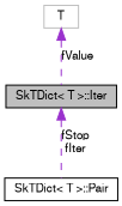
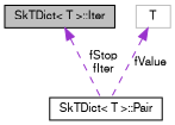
  digraph {
    node [color=black fillcolor=white fontname=FreeSans fontsize=10 shape=record style=filled]
    edge [color=darkorchid3 dir=back fontname=FreeSans fontsize=10 labelfontname=FreeSans labelfontsize=10 style=dashed]
    n1 [fillcolor=grey75 fontcolor=black height=0.2 label="SkTDict\< T \>::Iter" width=0.4]
    n2 [height=0.2 label="SkTDict\< T \>::Pair" width=0.4]
    n3 [color=grey75 height=0.2 label=T width=0.4]
    n1 -> n2 [label="fStop\nfIter"]
-   n3 -> n1 [label=fValue]
+   n3 -> n2 [label=fValue]
  }
